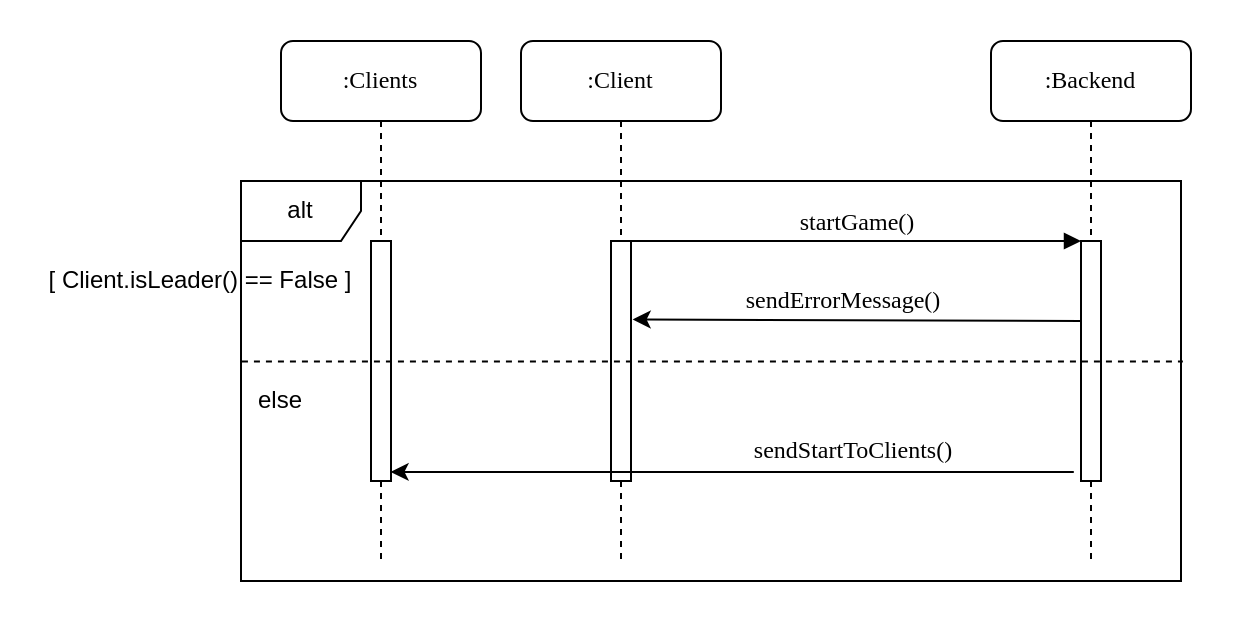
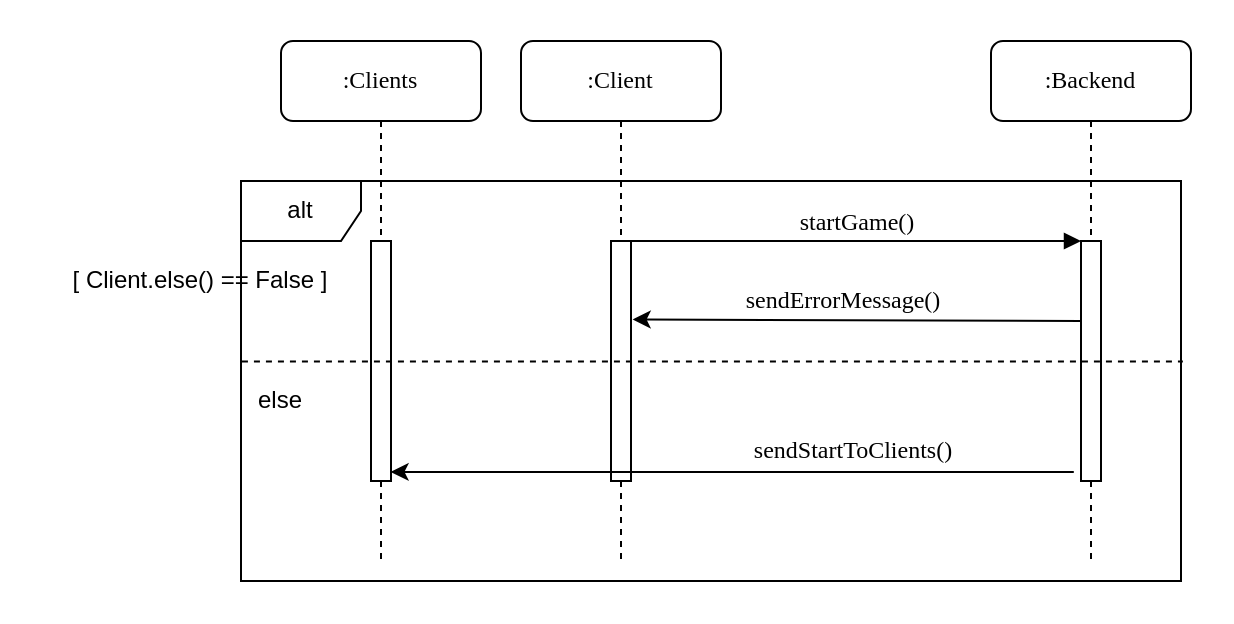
  <mxCell id="0" />
  <mxCell id="1" parent="0" />
  <mxCell id="2" value="alt" style="shape=umlFrame;whiteSpace=wrap;html=1;" vertex="1" parent="1"><mxGeometry x="120" y="90" width="470" height="200" as="geometry" /></mxCell>
  <mxCell id="3" value="" style="endArrow=classic;html=1;exitX=0.894;exitY=0.35;exitDx=0;exitDy=0;exitPerimeter=0;entryX=1.083;entryY=0.327;entryDx=0;entryDy=0;entryPerimeter=0;" edge="1" parent="1" source="2" target="8"><mxGeometry width="50" height="50" relative="1" as="geometry"><mxPoint x="540" y="177" as="sourcePoint" /><mxPoint x="70" y="310" as="targetPoint" /></mxGeometry></mxCell>
  <mxCell id="4" value="&lt;font face=&quot;Verdana&quot;&gt;sendErrorMessage()&lt;/font&gt;" style="text;html=1;resizable=0;points=[];align=center;verticalAlign=middle;labelBackgroundColor=#ffffff;" vertex="1" connectable="0" parent="3"><mxGeometry x="0.25" y="-1" relative="1" as="geometry"><mxPoint x="20.5" y="-9" as="offset" /></mxGeometry></mxCell>
  <mxCell id="5" value=":Backend" style="shape=umlLifeline;perimeter=lifelinePerimeter;whiteSpace=wrap;html=1;container=1;collapsible=0;recursiveResize=0;outlineConnect=0;rounded=1;shadow=0;comic=0;labelBackgroundColor=none;strokeColor=#000000;strokeWidth=1;fillColor=#FFFFFF;fontFamily=Verdana;fontSize=12;fontColor=#000000;align=center;" vertex="1" parent="1"><mxGeometry x="495" y="20" width="100" height="260" as="geometry" /></mxCell>
  <mxCell id="6" value="" style="html=1;points=[];perimeter=orthogonalPerimeter;rounded=0;shadow=0;comic=0;labelBackgroundColor=none;strokeColor=#000000;strokeWidth=1;fillColor=#FFFFFF;fontFamily=Verdana;fontSize=12;fontColor=#000000;align=center;" vertex="1" parent="5"><mxGeometry x="45" y="100" width="10" height="120" as="geometry" /></mxCell>
  <mxCell id="7" value=":Client" style="shape=umlLifeline;perimeter=lifelinePerimeter;whiteSpace=wrap;html=1;container=1;collapsible=0;recursiveResize=0;outlineConnect=0;rounded=1;shadow=0;comic=0;labelBackgroundColor=none;strokeColor=#000000;strokeWidth=1;fillColor=#FFFFFF;fontFamily=Verdana;fontSize=12;fontColor=#000000;align=center;" vertex="1" parent="1"><mxGeometry x="260" y="20" width="100" height="260" as="geometry" /></mxCell>
  <mxCell id="8" value="" style="html=1;points=[];perimeter=orthogonalPerimeter;rounded=0;shadow=0;comic=0;labelBackgroundColor=none;strokeColor=#000000;strokeWidth=1;fillColor=#FFFFFF;fontFamily=Verdana;fontSize=12;fontColor=#000000;align=center;" vertex="1" parent="7"><mxGeometry x="45" y="100" width="10" height="120" as="geometry" /></mxCell>
  <mxCell id="9" value="startGame()" style="html=1;verticalAlign=bottom;endArrow=block;entryX=0;entryY=0;labelBackgroundColor=none;fontFamily=Verdana;fontSize=12;edgeStyle=elbowEdgeStyle;elbow=vertical;" edge="1" parent="1" source="8" target="6"><mxGeometry relative="1" as="geometry"><mxPoint x="420" y="130" as="sourcePoint" /></mxGeometry></mxCell>
  <mxCell id="10" value="&lt;font face=&quot;Verdana&quot; style=&quot;font-size: 12px&quot;&gt;sendStartToClients()&lt;/font&gt;" style="endArrow=classic;html=1;entryX=0.98;entryY=0.962;entryDx=0;entryDy=0;entryPerimeter=0;exitX=-0.36;exitY=0.962;exitDx=0;exitDy=0;exitPerimeter=0;" edge="1" parent="1" source="6" target="12"><mxGeometry x="-0.358" y="-10" width="50" height="50" relative="1" as="geometry"><mxPoint x="539" y="156" as="sourcePoint" /><mxPoint x="318" y="159" as="targetPoint" /><Array as="points" /><mxPoint as="offset" /></mxGeometry></mxCell>
  <mxCell id="11" value=":Clients" style="shape=umlLifeline;perimeter=lifelinePerimeter;whiteSpace=wrap;html=1;container=1;collapsible=0;recursiveResize=0;outlineConnect=0;rounded=1;shadow=0;comic=0;labelBackgroundColor=none;strokeColor=#000000;strokeWidth=1;fillColor=#FFFFFF;fontFamily=Verdana;fontSize=12;fontColor=#000000;align=center;" vertex="1" parent="1"><mxGeometry x="140" y="20" width="100" height="260" as="geometry" /></mxCell>
  <mxCell id="12" value="" style="html=1;points=[];perimeter=orthogonalPerimeter;rounded=0;shadow=0;comic=0;labelBackgroundColor=none;strokeColor=#000000;strokeWidth=1;fillColor=#FFFFFF;fontFamily=Verdana;fontSize=12;fontColor=#000000;align=center;" vertex="1" parent="11"><mxGeometry x="45" y="100" width="10" height="120" as="geometry" /></mxCell>
- <mxCell id="13" value="[ Client.isLeader() == False ]" style="text;html=1;strokeColor=none;fillColor=none;align=center;verticalAlign=middle;whiteSpace=wrap;rounded=0;" vertex="1" parent="1"><mxGeometry x="20" y="130" width="160" height="20" as="geometry" /></mxCell>
+ <mxCell id="13" value="[ Client.else() == False ]" style="text;html=1;strokeColor=none;fillColor=none;align=center;verticalAlign=middle;whiteSpace=wrap;rounded=0;" vertex="1" parent="1"><mxGeometry x="20" y="130" width="160" height="20" as="geometry" /></mxCell>
  <mxCell id="14" value="" style="endArrow=none;dashed=1;html=1;exitX=0.001;exitY=0.451;exitDx=0;exitDy=0;exitPerimeter=0;entryX=1.002;entryY=0.451;entryDx=0;entryDy=0;entryPerimeter=0;" edge="1" parent="1" source="2" target="2"><mxGeometry width="50" height="50" relative="1" as="geometry"><mxPoint x="50" y="360" as="sourcePoint" /><mxPoint x="100" y="310" as="targetPoint" /></mxGeometry></mxCell>
  <mxCell id="15" value="else" style="text;html=1;strokeColor=none;fillColor=none;align=center;verticalAlign=middle;whiteSpace=wrap;rounded=0;" vertex="1" parent="1"><mxGeometry x="120" y="190" width="40" height="20" as="geometry" /></mxCell>
